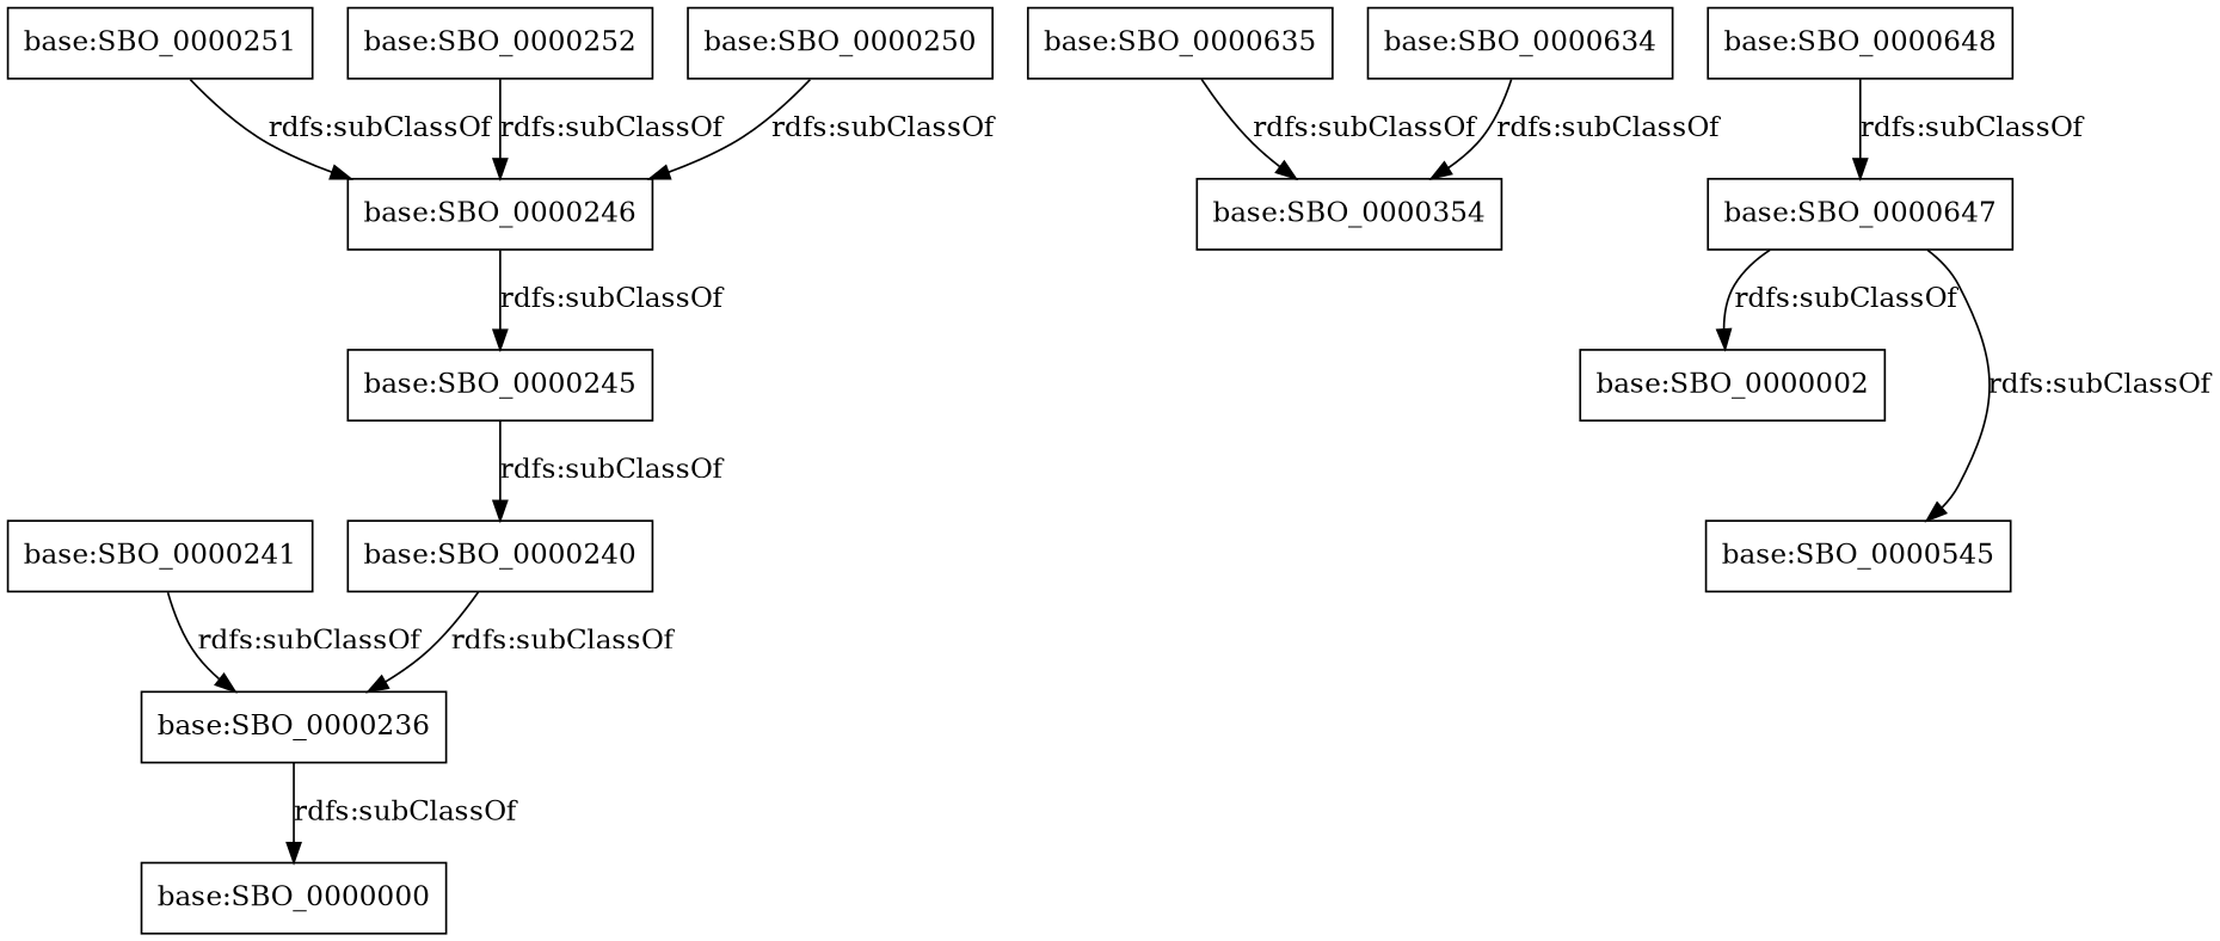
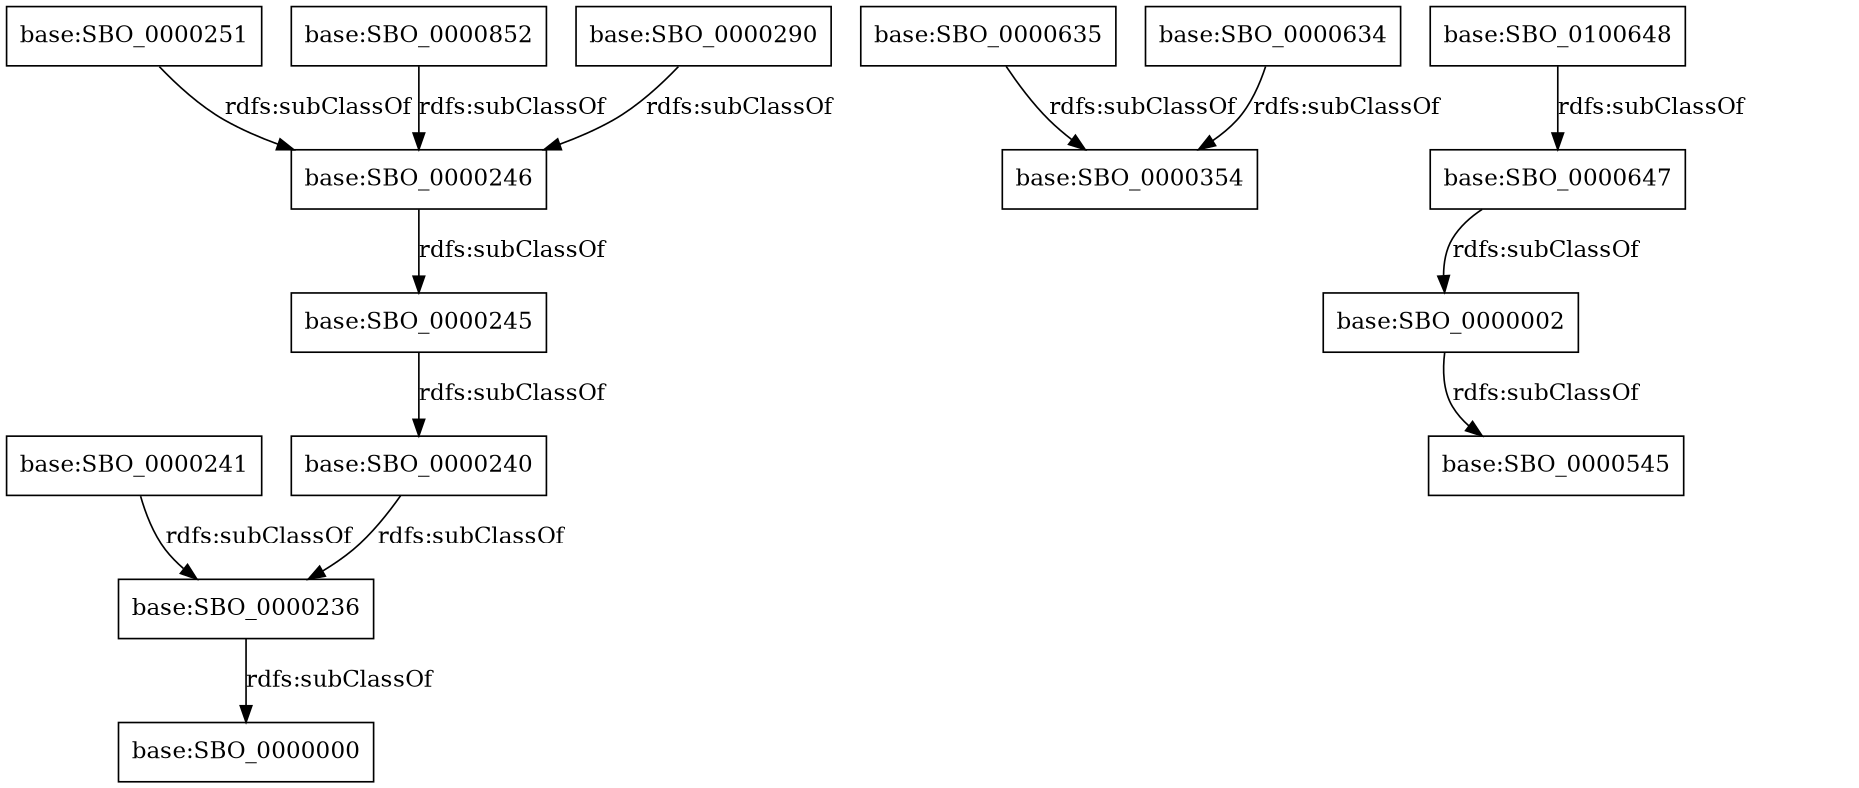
  digraph {
    rankdir=TB
    node [color=black shape=rectangle]
    "base:SBO_0000240"
    "base:SBO_0000236"
    "base:SBO_0000000"
    "base:SBO_0000251"
    "base:SBO_0000246"
    "base:SBO_0000245"
    "base:SBO_0000241"
-   "base:SBO_0000252"
-   "base:SBO_0000250"
+   "base:SBO_0000252" [label="base:SBO_0000852"]
+   "base:SBO_0000250" [label="base:SBO_0000290"]
    "base:SBO_0000635"
    "base:SBO_0000354"
    "base:SBO_0000647"
    "base:SBO_0000002"
    "base:SBO_0000545"
    "base:SBO_0000634"
-   "base:SBO_0000648"
+   "base:SBO_0000648" [label="base:SBO_0100648"]
    "base:SBO_0000240" -> "base:SBO_0000236" [label="rdfs:subClassOf"]
    "base:SBO_0000236" -> "base:SBO_0000000" [label="rdfs:subClassOf"]
    "base:SBO_0000251" -> "base:SBO_0000246" [label="rdfs:subClassOf"]
    "base:SBO_0000246" -> "base:SBO_0000245" [label="rdfs:subClassOf"]
    "base:SBO_0000245" -> "base:SBO_0000240" [label="rdfs:subClassOf"]
    "base:SBO_0000241" -> "base:SBO_0000236" [label="rdfs:subClassOf"]
    "base:SBO_0000252" -> "base:SBO_0000246" [label="rdfs:subClassOf"]
    "base:SBO_0000250" -> "base:SBO_0000246" [label="rdfs:subClassOf"]
    "base:SBO_0000635" -> "base:SBO_0000354" [label="rdfs:subClassOf"]
    "base:SBO_0000647" -> "base:SBO_0000002" [label="rdfs:subClassOf"]
-   "base:SBO_0000647" -> "base:SBO_0000545" [label="rdfs:subClassOf"]
+   "base:SBO_0000002" -> "base:SBO_0000545" [label="rdfs:subClassOf"]
    "base:SBO_0000634" -> "base:SBO_0000354" [label="rdfs:subClassOf"]
    "base:SBO_0000648" -> "base:SBO_0000647" [label="rdfs:subClassOf"]
  }
